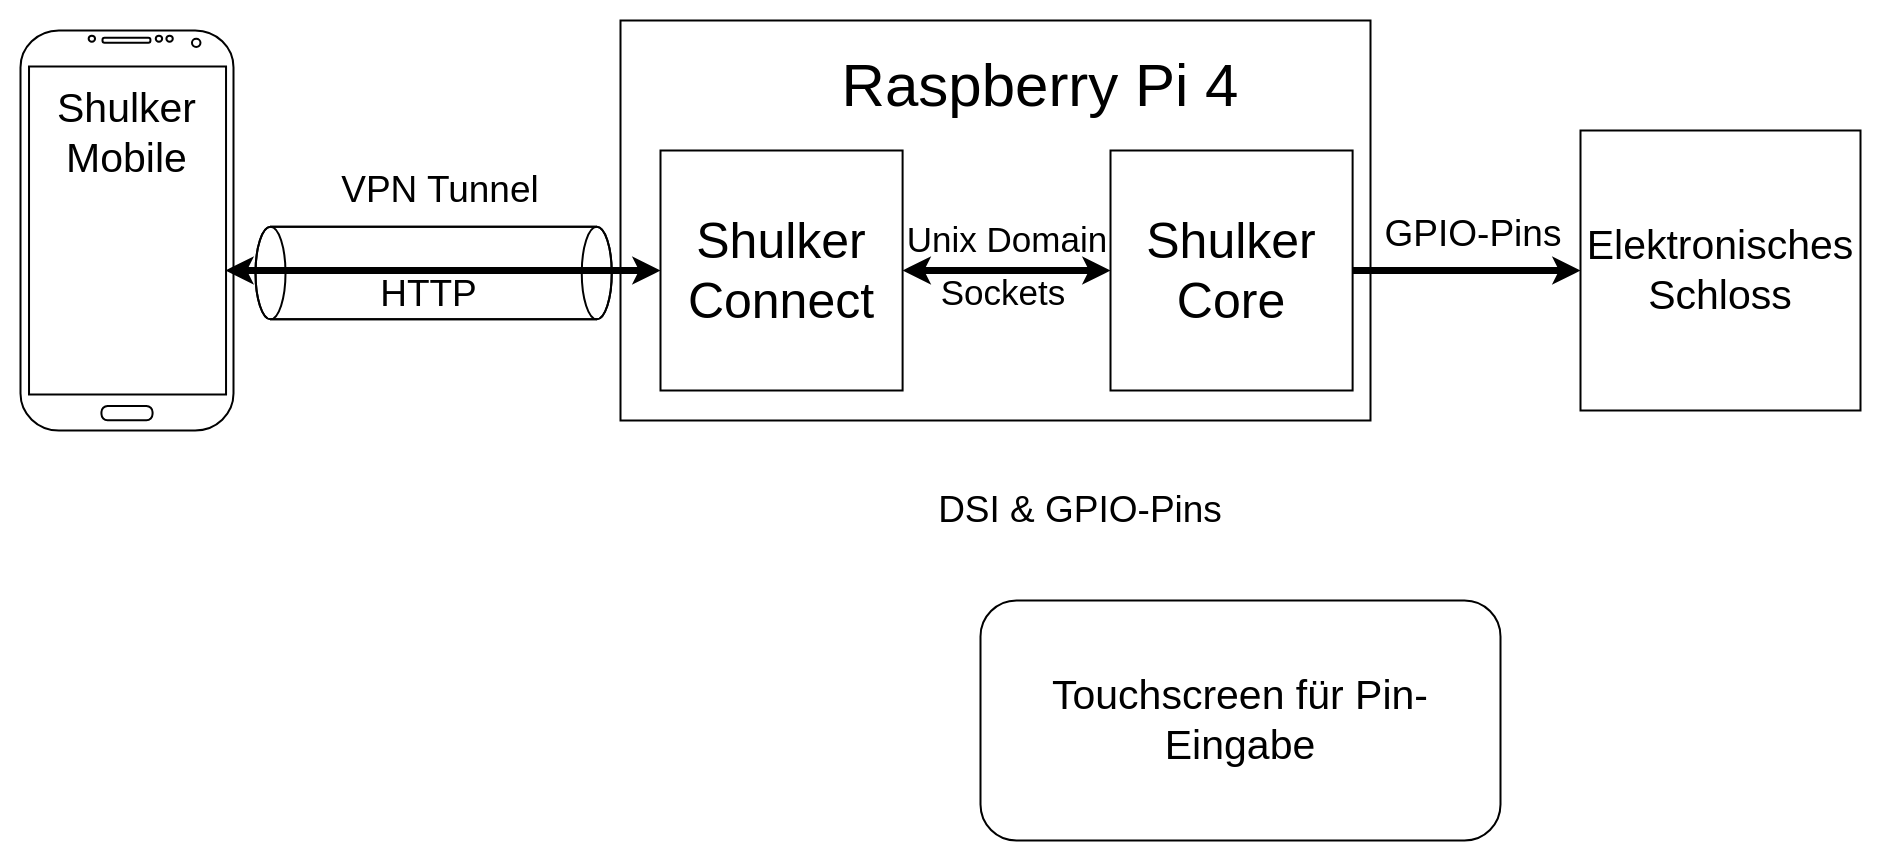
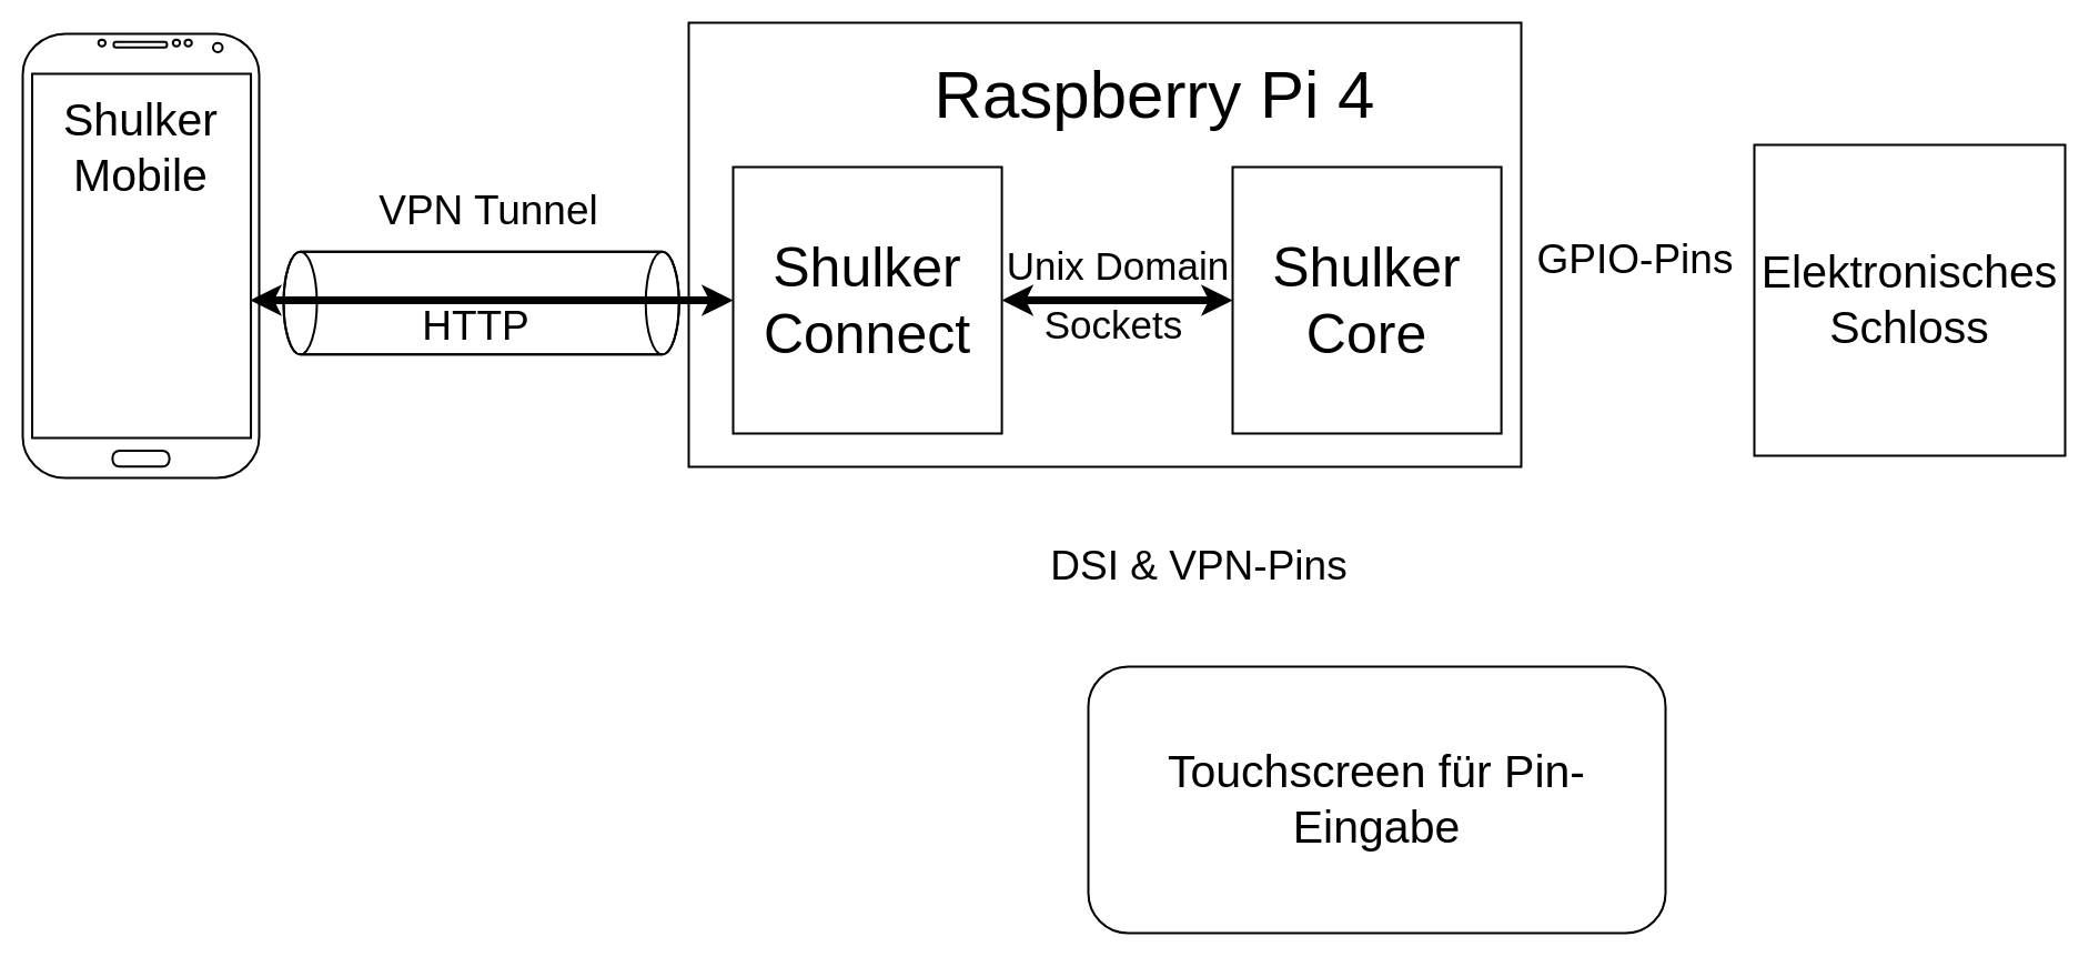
  <mxCell id="0" />
  <mxCell id="1" parent="0" />
  <mxCell id="2" value="" style="group" parent="1" vertex="1" connectable="0"><mxGeometry x="20" y="30" width="213" height="400" as="geometry" /></mxCell>
  <mxCell id="3" value="" style="verticalLabelPosition=bottom;verticalAlign=top;html=1;shadow=0;dashed=0;strokeWidth=2;shape=mxgraph.android.phone2;strokeColor=default;rounded=0;glass=0;sketch=0;fontSize=59;fillColor=none;" parent="2" vertex="1"><mxGeometry width="213" height="400" as="geometry" /></mxCell>
  <mxCell id="4" value="Shulker Mobile" style="text;html=1;strokeColor=none;fillColor=none;align=center;verticalAlign=middle;whiteSpace=wrap;rounded=0;shadow=0;glass=0;sketch=0;fontSize=41;" parent="2" vertex="1"><mxGeometry x="11.833" y="39.996" width="189.333" height="125.714" as="geometry" /></mxCell>
  <mxCell id="5" value="Touchscreen für Pin-Eingabe" style="rounded=1;whiteSpace=wrap;html=1;shadow=0;glass=0;sketch=0;fontSize=41;strokeColor=#000000;strokeWidth=2;fillColor=none;" parent="1" vertex="1"><mxGeometry x="980" y="600" width="520" height="240" as="geometry" /></mxCell>
  <mxCell id="6" value="Elektronisches Schloss" style="rounded=0;whiteSpace=wrap;html=1;shadow=0;glass=0;sketch=0;fontSize=41;strokeColor=#000000;strokeWidth=2;fillColor=none;" parent="1" vertex="1"><mxGeometry x="1580" y="130" width="280" height="280" as="geometry" /></mxCell>
  <mxCell id="7" value="" style="rounded=0;whiteSpace=wrap;html=1;shadow=0;glass=0;sketch=0;fontSize=41;strokeColor=#000000;strokeWidth=2;fillColor=none;" parent="1" vertex="1"><mxGeometry x="620" y="20" width="750" height="400" as="geometry" /></mxCell>
  <mxCell id="8" value="&lt;font style=&quot;font-size: 60px&quot;&gt;Raspberry Pi 4&lt;/font&gt;" style="text;html=1;strokeColor=none;fillColor=none;align=center;verticalAlign=middle;rounded=0;shadow=0;sketch=0;glass=0;fontStyle=0;whiteSpace=wrap;" parent="1" vertex="1"><mxGeometry x="720" y="30" width="640" height="109.09" as="geometry" /></mxCell>
  <mxCell id="9" value="" style="group" parent="1" vertex="1" connectable="0"><mxGeometry x="660.005" y="150.002" width="242.105" height="240" as="geometry" /></mxCell>
  <mxCell id="10" value="" style="rounded=0;whiteSpace=wrap;html=1;shadow=0;glass=0;sketch=0;fontSize=40;strokeColor=default;fillColor=none;strokeWidth=2;" parent="9" vertex="1"><mxGeometry width="242.105" height="240" as="geometry" /></mxCell>
  <mxCell id="11" value="&lt;div style=&quot;font-size: 50px&quot; align=&quot;center&quot;&gt;&lt;font style=&quot;font-size: 50px&quot;&gt;Shulker Connect&lt;br&gt;&lt;/font&gt;&lt;/div&gt;" style="text;html=1;strokeColor=none;fillColor=none;align=center;verticalAlign=middle;whiteSpace=wrap;rounded=0;shadow=0;glass=0;sketch=0;fontSize=40;" parent="9" vertex="1"><mxGeometry width="242.105" height="240" as="geometry" /></mxCell>
  <mxCell id="12" value="" style="group" parent="1" vertex="1" connectable="0"><mxGeometry x="1110.005" y="150.002" width="242.105" height="240" as="geometry" /></mxCell>
  <mxCell id="13" value="" style="rounded=0;whiteSpace=wrap;html=1;shadow=0;glass=0;sketch=0;fontSize=40;strokeColor=default;fillColor=none;strokeWidth=2;" parent="12" vertex="1"><mxGeometry width="242.105" height="240" as="geometry" /></mxCell>
  <mxCell id="14" value="&lt;div style=&quot;font-size: 50px&quot; align=&quot;center&quot;&gt;&lt;font style=&quot;font-size: 50px&quot;&gt;Shulker Core&lt;br&gt;&lt;/font&gt;&lt;/div&gt;" style="text;html=1;strokeColor=none;fillColor=none;align=center;verticalAlign=middle;whiteSpace=wrap;rounded=0;shadow=0;glass=0;sketch=0;fontSize=40;" parent="12" vertex="1"><mxGeometry width="242.105" height="240" as="geometry" /></mxCell>
  <mxCell id="15" style="edgeStyle=orthogonalEdgeStyle;rounded=0;jumpStyle=none;orthogonalLoop=1;jettySize=auto;html=1;shadow=0;fontSize=60;startArrow=classic;startFill=1;strokeWidth=7;entryX=0.962;entryY=0.6;entryDx=0;entryDy=0;entryPerimeter=0;" parent="1" source="11" target="3" edge="1"><mxGeometry relative="1" as="geometry"><Array as="points" /></mxGeometry></mxCell>
  <mxCell id="16" value="" style="shape=cylinder3;whiteSpace=wrap;html=1;boundedLbl=1;backgroundOutline=1;size=15;rounded=0;shadow=0;glass=0;sketch=0;fontSize=60;strokeColor=#000000;strokeWidth=2;fillColor=none;rotation=-90;" parent="1" vertex="1"><mxGeometry x="386.88" y="94.38" width="92.5" height="356.25" as="geometry" /></mxCell>
  <mxCell id="17" value="&lt;font style=&quot;font-size: 37px&quot;&gt;HTTP&lt;/font&gt;" style="text;html=1;strokeColor=none;fillColor=none;align=center;verticalAlign=middle;whiteSpace=wrap;rounded=0;shadow=0;glass=0;sketch=0;fontSize=60;" parent="1" vertex="1"><mxGeometry x="360" y="260" width="136.87" height="50" as="geometry" /></mxCell>
  <mxCell id="18" value="VPN Tunnel" style="text;html=1;strokeColor=none;fillColor=none;align=center;verticalAlign=middle;whiteSpace=wrap;rounded=0;shadow=0;glass=0;sketch=0;fontSize=37;" parent="1" vertex="1"><mxGeometry x="270" y="160" width="340" height="60" as="geometry" /></mxCell>
  <mxCell id="19" value="" style="shape=cylinder3;whiteSpace=wrap;html=1;boundedLbl=1;backgroundOutline=1;size=15;rounded=0;shadow=0;glass=0;sketch=0;fontSize=60;strokeColor=#000000;strokeWidth=2;fillColor=none;rotation=90;" parent="1" vertex="1"><mxGeometry x="386.88" y="94.38" width="92.5" height="356.25" as="geometry" /></mxCell>
  <mxCell id="20" style="edgeStyle=orthogonalEdgeStyle;rounded=0;jumpStyle=none;orthogonalLoop=1;jettySize=auto;html=1;exitX=1;exitY=0.5;exitDx=0;exitDy=0;entryX=0;entryY=0.5;entryDx=0;entryDy=0;shadow=0;fontSize=37;startArrow=classic;startFill=1;strokeWidth=7;" parent="1" source="11" target="14" edge="1"><mxGeometry relative="1" as="geometry" /></mxCell>
  <mxCell id="21" value="&lt;font style=&quot;font-size: 35px&quot;&gt;Unix Domain &lt;/font&gt;" style="text;html=1;strokeColor=none;fillColor=none;align=center;verticalAlign=middle;whiteSpace=wrap;rounded=0;shadow=0;glass=0;sketch=0;fontSize=37;" parent="1" vertex="1"><mxGeometry x="882" y="210" width="250" height="60" as="geometry" /></mxCell>
  <mxCell id="22" value="&lt;font style=&quot;font-size: 35px&quot;&gt;Sockets&lt;/font&gt;" style="text;html=1;strokeColor=none;fillColor=none;align=center;verticalAlign=middle;whiteSpace=wrap;rounded=0;shadow=0;glass=0;sketch=0;fontSize=37;" parent="1" vertex="1"><mxGeometry x="918" y="268" width="170" height="50" as="geometry" /></mxCell>
- <mxCell id="23" value="DSI &amp;amp; GPIO-Pins" style="text;html=1;strokeColor=none;fillColor=none;align=center;verticalAlign=middle;whiteSpace=wrap;rounded=0;shadow=0;glass=0;sketch=0;fontSize=37;" parent="1" vertex="1"><mxGeometry x="930" y="470" width="300" height="80" as="geometry" /></mxCell>
- <mxCell id="24" style="edgeStyle=orthogonalEdgeStyle;rounded=0;jumpStyle=none;orthogonalLoop=1;jettySize=auto;html=1;entryX=1;entryY=0.5;entryDx=0;entryDy=0;shadow=0;fontSize=37;startArrow=classic;startFill=1;strokeWidth=7;exitX=0;exitY=0.5;exitDx=0;exitDy=0;endArrow=none;endFill=0;" edge="1" parent="1" source="6" target="14"><mxGeometry relative="1" as="geometry"><Array as="points"><mxPoint x="1520" y="270" /></Array><mxPoint x="1241.091" y="610" as="sourcePoint" /><mxPoint x="1241.057" y="400.002" as="targetPoint" /></mxGeometry></mxCell>
+ <mxCell id="23" value="DSI &amp;amp; VPN-Pins" style="text;html=1;strokeColor=none;fillColor=none;align=center;verticalAlign=middle;whiteSpace=wrap;rounded=0;shadow=0;glass=0;sketch=0;fontSize=37;" parent="1" vertex="1"><mxGeometry x="930" y="470" width="300" height="80" as="geometry" /></mxCell>
  <mxCell id="25" value="&lt;div&gt;GPIO-Pins&lt;/div&gt;" style="text;html=1;strokeColor=none;fillColor=none;align=center;verticalAlign=middle;whiteSpace=wrap;rounded=0;shadow=0;glass=0;sketch=0;fontSize=37;" vertex="1" parent="1"><mxGeometry x="1323" y="194" width="300" height="80" as="geometry" /></mxCell>
